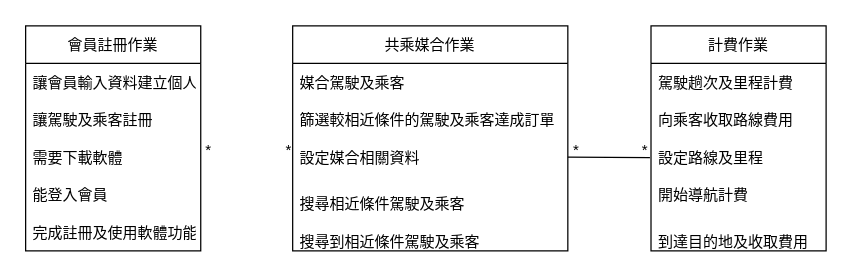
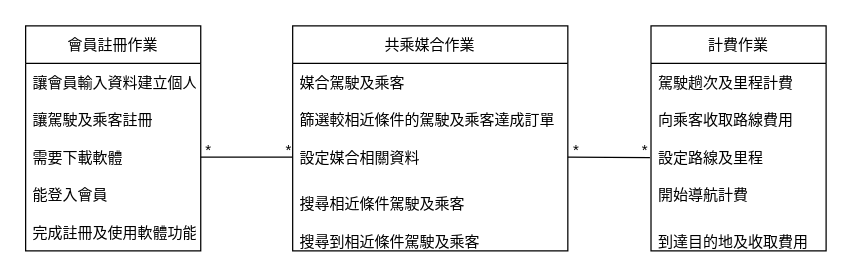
  <mxCell id="0" />
  <mxCell id="1" parent="0" />
  <mxCell id="2" value="會員註冊作業" style="swimlane;fontStyle=0;childLayout=stackLayout;horizontal=1;startSize=30;horizontalStack=0;resizeParent=1;resizeParentMax=0;resizeLast=0;collapsible=1;marginBottom=0;" vertex="1" parent="1"><mxGeometry x="20" y="20" width="140" height="180" as="geometry"><mxRectangle x="130" y="180" width="100" height="30" as="alternateBounds" /></mxGeometry></mxCell>
  <mxCell id="3" value="讓會員輸入資料建立個人檔案" style="text;strokeColor=none;fillColor=none;align=left;verticalAlign=middle;spacingLeft=4;spacingRight=4;overflow=hidden;points=[[0,0.5],[1,0.5]];portConstraint=eastwest;rotatable=0;" vertex="1" parent="2"><mxGeometry y="30" width="140" height="30" as="geometry" /></mxCell>
  <mxCell id="4" value="讓駕駛及乘客註冊" style="text;strokeColor=none;fillColor=none;align=left;verticalAlign=middle;spacingLeft=4;spacingRight=4;overflow=hidden;points=[[0,0.5],[1,0.5]];portConstraint=eastwest;rotatable=0;" vertex="1" parent="2"><mxGeometry y="60" width="140" height="30" as="geometry" /></mxCell>
  <mxCell id="5" value="需要下載軟體" style="text;strokeColor=none;fillColor=none;align=left;verticalAlign=middle;spacingLeft=4;spacingRight=4;overflow=hidden;points=[[0,0.5],[1,0.5]];portConstraint=eastwest;rotatable=0;" vertex="1" parent="2"><mxGeometry y="90" width="140" height="30" as="geometry" /></mxCell>
  <mxCell id="6" value="能登入會員" style="text;strokeColor=none;fillColor=none;align=left;verticalAlign=middle;spacingLeft=4;spacingRight=4;overflow=hidden;points=[[0,0.5],[1,0.5]];portConstraint=eastwest;rotatable=0;" vertex="1" parent="2"><mxGeometry y="120" width="140" height="30" as="geometry" /></mxCell>
  <mxCell id="7" value="完成註冊及使用軟體功能" style="text;strokeColor=none;fillColor=none;align=left;verticalAlign=middle;spacingLeft=4;spacingRight=4;overflow=hidden;points=[[0,0.5],[1,0.5]];portConstraint=eastwest;rotatable=0;" vertex="1" parent="2"><mxGeometry y="150" width="140" height="30" as="geometry" /></mxCell>
  <mxCell id="8" value="共乘媒合作業" style="swimlane;fontStyle=0;childLayout=stackLayout;horizontal=1;startSize=30;horizontalStack=0;resizeParent=1;resizeParentMax=0;resizeLast=0;collapsible=1;marginBottom=0;" vertex="1" parent="1"><mxGeometry x="233.5" y="20" width="220" height="180" as="geometry"><mxRectangle x="130" y="180" width="100" height="30" as="alternateBounds" /></mxGeometry></mxCell>
  <mxCell id="9" value="媒合駕駛及乘客" style="text;strokeColor=none;fillColor=none;align=left;verticalAlign=middle;spacingLeft=4;spacingRight=4;overflow=hidden;points=[[0,0.5],[1,0.5]];portConstraint=eastwest;rotatable=0;" vertex="1" parent="8"><mxGeometry y="30" width="220" height="30" as="geometry" /></mxCell>
  <mxCell id="10" value="篩選較相近條件的駕駛及乘客達成訂單" style="text;strokeColor=none;fillColor=none;align=left;verticalAlign=middle;spacingLeft=4;spacingRight=4;overflow=hidden;points=[[0,0.5],[1,0.5]];portConstraint=eastwest;rotatable=0;" vertex="1" parent="8"><mxGeometry y="60" width="220" height="30" as="geometry" /></mxCell>
  <mxCell id="11" value="設定媒合相關資料" style="text;strokeColor=none;fillColor=none;align=left;verticalAlign=middle;spacingLeft=4;spacingRight=4;overflow=hidden;points=[[0,0.5],[1,0.5]];portConstraint=eastwest;rotatable=0;" vertex="1" parent="8"><mxGeometry y="90" width="220" height="30" as="geometry" /></mxCell>
  <mxCell id="12" value="&#10;搜尋相近條件駕駛及乘客" style="text;strokeColor=none;fillColor=none;align=left;verticalAlign=middle;spacingLeft=4;spacingRight=4;overflow=hidden;points=[[0,0.5],[1,0.5]];portConstraint=eastwest;rotatable=0;" vertex="1" parent="8"><mxGeometry y="120" width="220" height="30" as="geometry" /></mxCell>
  <mxCell id="13" value="&#10;搜尋到相近條件駕駛及乘客" style="text;strokeColor=none;fillColor=none;align=left;verticalAlign=middle;spacingLeft=4;spacingRight=4;overflow=hidden;points=[[0,0.5],[1,0.5]];portConstraint=eastwest;rotatable=0;" vertex="1" parent="8"><mxGeometry y="150" width="220" height="30" as="geometry" /></mxCell>
  <mxCell id="14" value="計費作業" style="swimlane;fontStyle=0;childLayout=stackLayout;horizontal=1;startSize=30;horizontalStack=0;resizeParent=1;resizeParentMax=0;resizeLast=0;collapsible=1;marginBottom=0;" vertex="1" parent="1"><mxGeometry x="520" y="20" width="140" height="180" as="geometry"><mxRectangle x="130" y="180" width="100" height="30" as="alternateBounds" /></mxGeometry></mxCell>
  <mxCell id="15" value="駕駛趟次及里程計費" style="text;strokeColor=none;fillColor=none;align=left;verticalAlign=middle;spacingLeft=4;spacingRight=4;overflow=hidden;points=[[0,0.5],[1,0.5]];portConstraint=eastwest;rotatable=0;" vertex="1" parent="14"><mxGeometry y="30" width="140" height="30" as="geometry" /></mxCell>
  <mxCell id="16" value="向乘客收取路線費用" style="text;strokeColor=none;fillColor=none;align=left;verticalAlign=middle;spacingLeft=4;spacingRight=4;overflow=hidden;points=[[0,0.5],[1,0.5]];portConstraint=eastwest;rotatable=0;" vertex="1" parent="14"><mxGeometry y="60" width="140" height="30" as="geometry" /></mxCell>
  <mxCell id="17" value="設定路線及里程" style="text;strokeColor=none;fillColor=none;align=left;verticalAlign=middle;spacingLeft=4;spacingRight=4;overflow=hidden;points=[[0,0.5],[1,0.5]];portConstraint=eastwest;rotatable=0;" vertex="1" parent="14"><mxGeometry y="90" width="140" height="30" as="geometry" /></mxCell>
  <mxCell id="18" value="開始導航計費" style="text;strokeColor=none;fillColor=none;align=left;verticalAlign=middle;spacingLeft=4;spacingRight=4;overflow=hidden;points=[[0,0.5],[1,0.5]];portConstraint=eastwest;rotatable=0;" vertex="1" parent="14"><mxGeometry y="120" width="140" height="30" as="geometry" /></mxCell>
  <mxCell id="19" value="&#10;到達目的地及收取費用" style="text;strokeColor=none;fillColor=none;align=left;verticalAlign=middle;spacingLeft=4;spacingRight=4;overflow=hidden;points=[[0,0.5],[1,0.5]];portConstraint=eastwest;rotatable=0;" vertex="1" parent="14"><mxGeometry y="150" width="140" height="30" as="geometry" /></mxCell>
+ <mxCell id="20" value="" style="endArrow=none;html=1;rounded=0;entryX=0;entryY=0.5;entryDx=0;entryDy=0;exitX=1;exitY=0.5;exitDx=0;exitDy=0;" edge="1" parent="1" source="5" target="11"><mxGeometry width="50" height="50" relative="1" as="geometry"><mxPoint x="160" y="120" as="sourcePoint" /><mxPoint x="210" y="70" as="targetPoint" /></mxGeometry></mxCell>
  <mxCell id="21" value="" style="endArrow=none;html=1;rounded=0;exitX=1;exitY=0.5;exitDx=0;exitDy=0;entryX=-0.006;entryY=0.344;entryDx=0;entryDy=0;entryPerimeter=0;" edge="1" parent="1"><mxGeometry width="50" height="50" relative="1" as="geometry"><mxPoint x="453.5" y="125" as="sourcePoint" /><mxPoint x="519.16" y="125.32" as="targetPoint" /></mxGeometry></mxCell>
  <mxCell id="22" value="*" style="text;html=1;align=center;verticalAlign=middle;resizable=0;points=[];autosize=1;strokeColor=none;fillColor=none;" vertex="1" parent="1"><mxGeometry x="220" y="110" width="20" height="20" as="geometry" /></mxCell>
  <mxCell id="23" value="*" style="text;html=1;align=center;verticalAlign=middle;resizable=0;points=[];autosize=1;strokeColor=none;fillColor=none;" vertex="1" parent="1"><mxGeometry x="156" y="110" width="20" height="20" as="geometry" /></mxCell>
  <mxCell id="24" value="*" style="text;html=1;align=center;verticalAlign=middle;resizable=0;points=[];autosize=1;strokeColor=none;fillColor=none;" vertex="1" parent="1"><mxGeometry x="505" y="110" width="20" height="20" as="geometry" /></mxCell>
  <mxCell id="25" value="*" style="text;html=1;align=center;verticalAlign=middle;resizable=0;points=[];autosize=1;strokeColor=none;fillColor=none;" vertex="1" parent="1"><mxGeometry x="450" y="110" width="20" height="20" as="geometry" /></mxCell>
